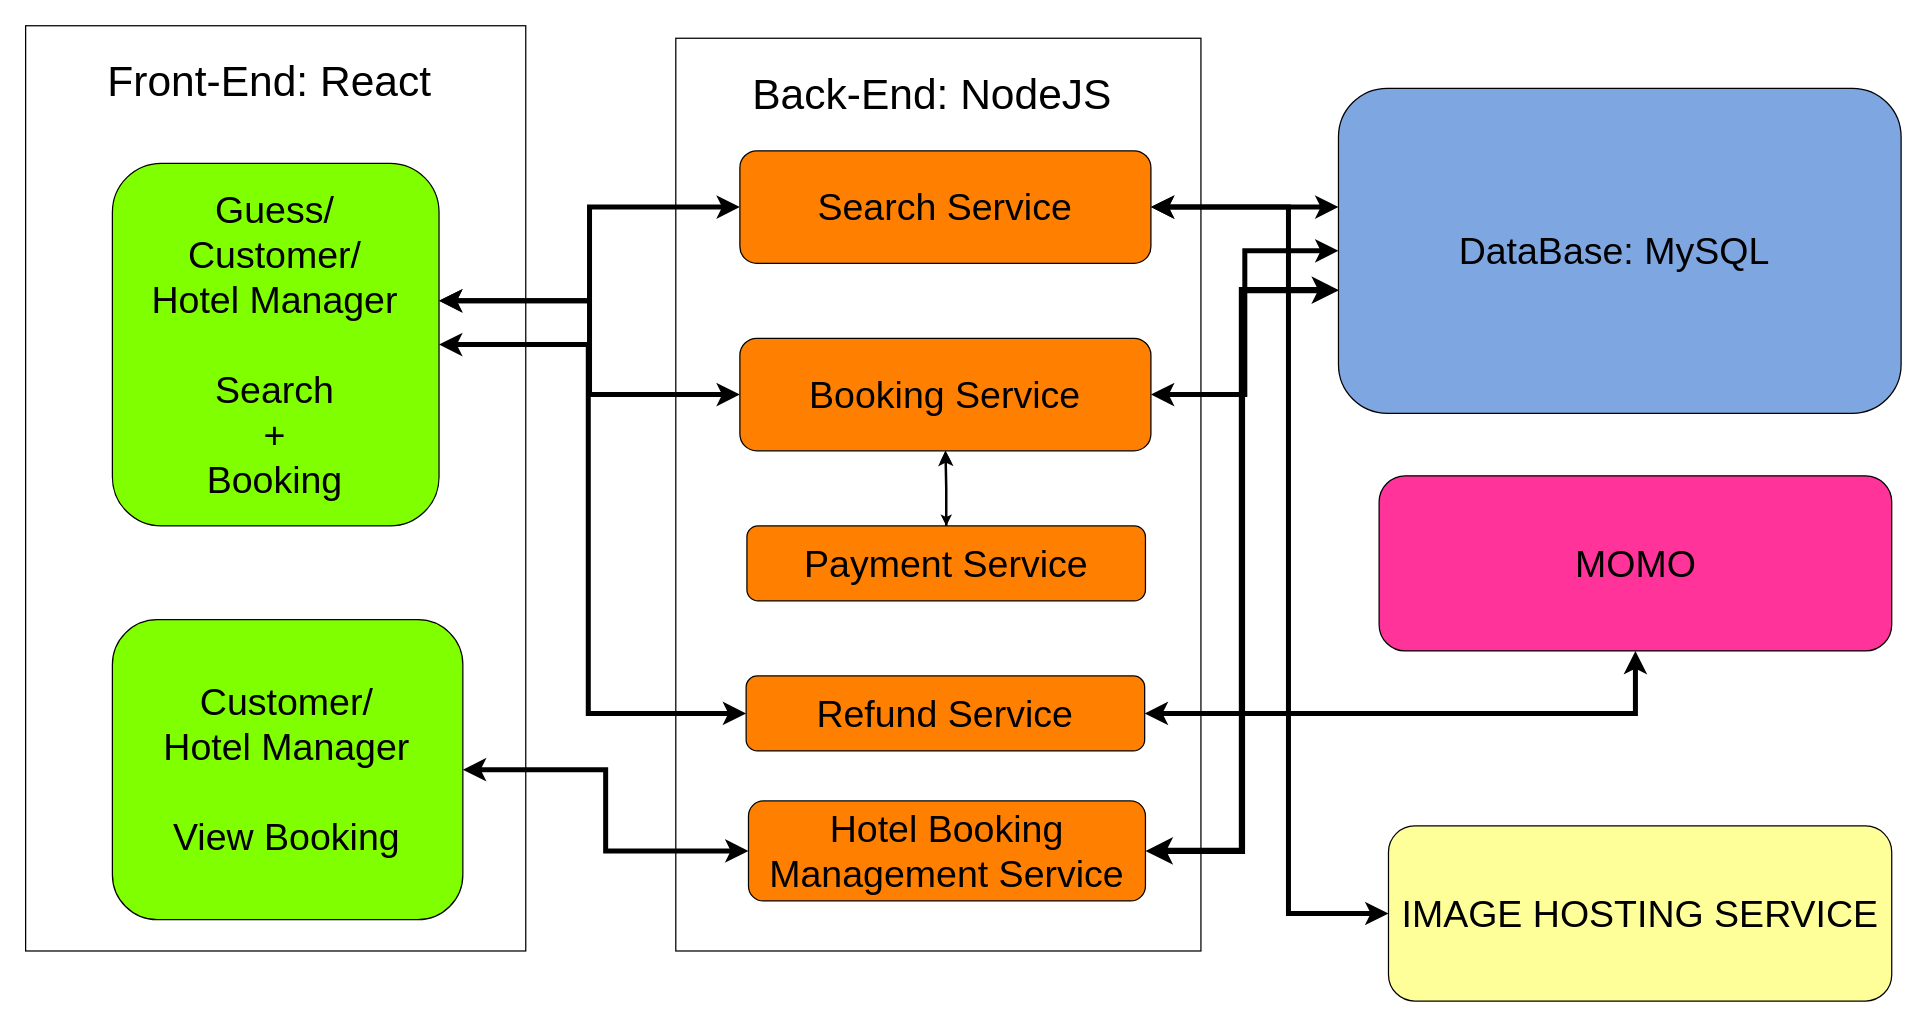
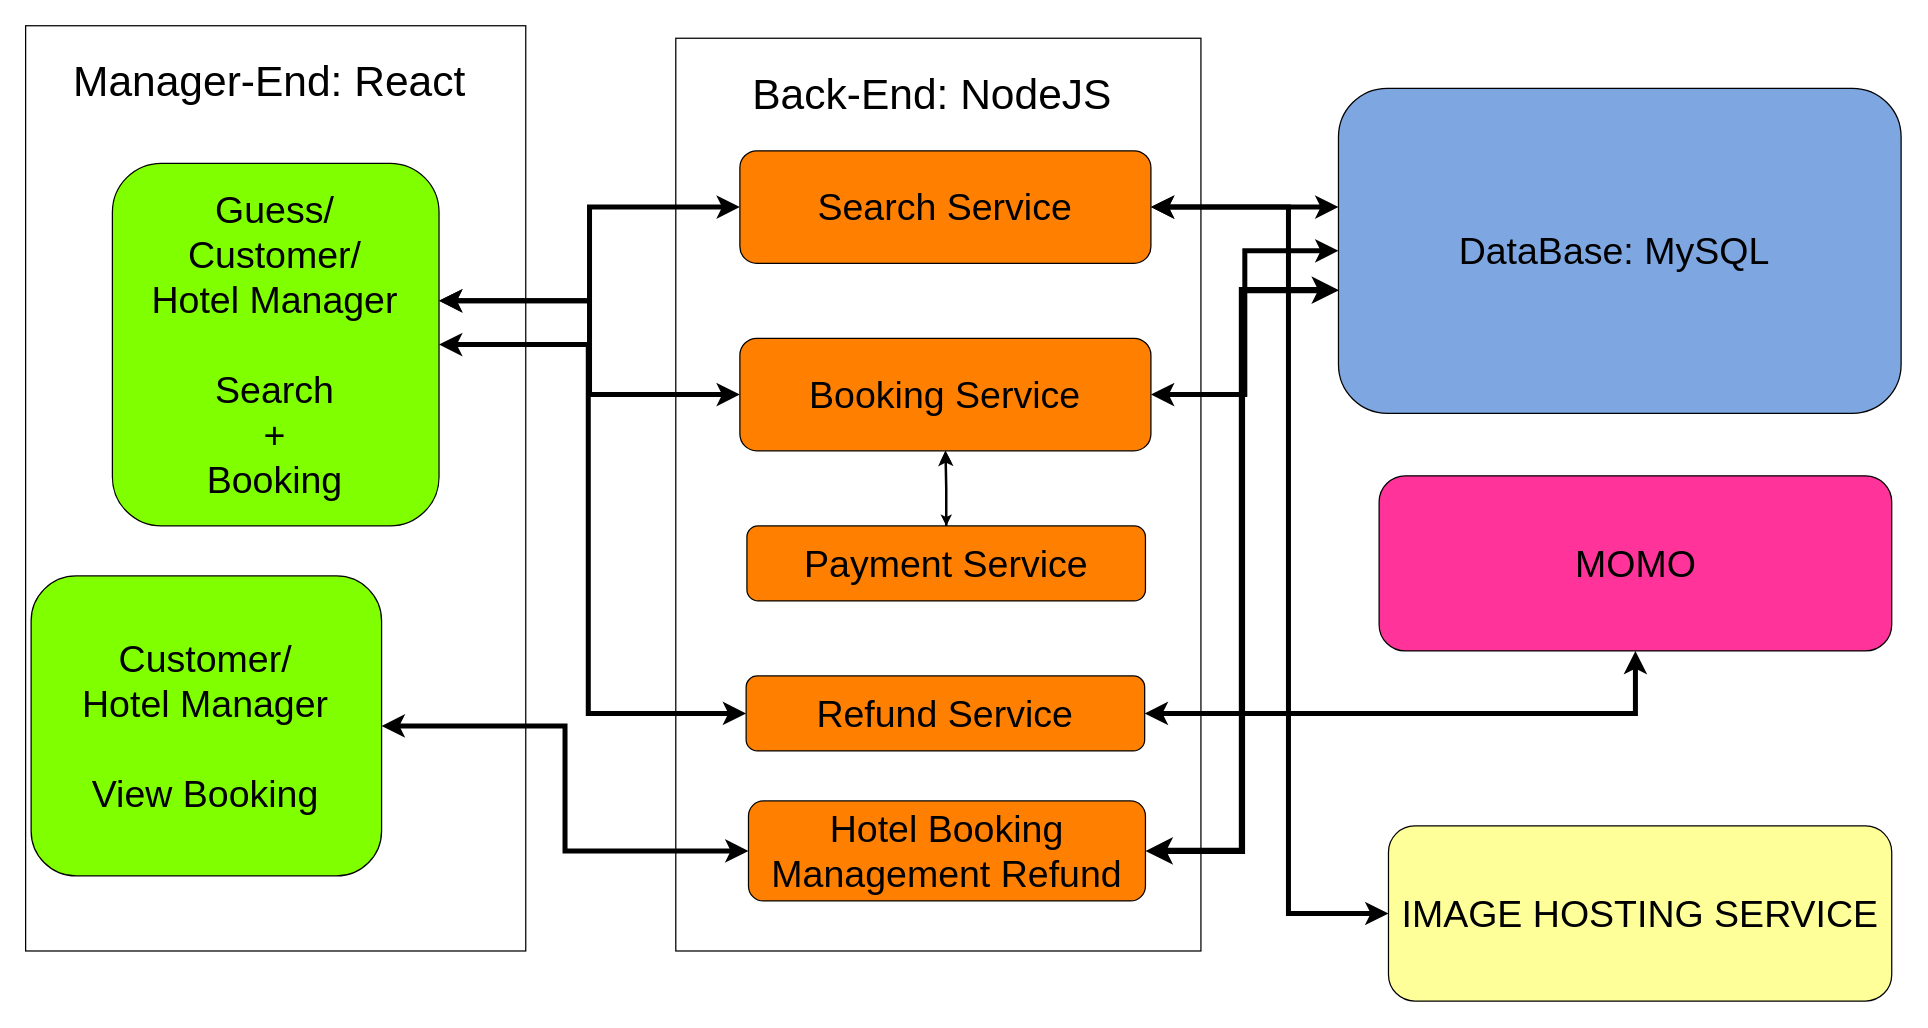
  <mxCell id="0" />
  <mxCell id="1" parent="0" />
  <mxCell id="2" value="" style="rounded=0;whiteSpace=wrap;html=1;fillColor=none;" parent="1" vertex="1"><mxGeometry x="20" y="20" width="400" height="740" as="geometry" /></mxCell>
  <mxCell id="3" value="" style="rounded=0;whiteSpace=wrap;html=1;fillColor=none;" parent="1" vertex="1"><mxGeometry x="540" y="30" width="420" height="730" as="geometry" /></mxCell>
  <mxCell id="4" style="edgeStyle=orthogonalEdgeStyle;rounded=0;orthogonalLoop=1;jettySize=auto;html=1;entryX=1;entryY=0.5;entryDx=0;entryDy=0;startArrow=classic;startFill=1;strokeWidth=4;" parent="1" source="5" target="13" edge="1"><mxGeometry relative="1" as="geometry"><Array as="points"><mxPoint x="1030" y="730" /><mxPoint x="1030" y="165" /></Array></mxGeometry></mxCell>
  <mxCell id="5" value="IMAGE HOSTING SERVICE" style="rounded=1;whiteSpace=wrap;html=1;fontSize=30;fillColor=#FFFF99;" parent="1" vertex="1"><mxGeometry x="1110" y="660" width="402.5" height="140" as="geometry" /></mxCell>
  <mxCell id="6" value="MOMO" style="rounded=1;whiteSpace=wrap;html=1;fontSize=30;fillColor=#FF3399;" parent="1" vertex="1"><mxGeometry x="1102.5" y="380" width="410" height="140" as="geometry" /></mxCell>
  <mxCell id="7" style="edgeStyle=orthogonalEdgeStyle;rounded=0;orthogonalLoop=1;jettySize=auto;html=1;startArrow=classic;startFill=1;strokeWidth=4;" parent="1" source="9" target="13" edge="1"><mxGeometry relative="1" as="geometry"><Array as="points"><mxPoint x="471" y="240" /><mxPoint x="471" y="165" /></Array></mxGeometry></mxCell>
  <mxCell id="8" style="edgeStyle=orthogonalEdgeStyle;rounded=0;orthogonalLoop=1;jettySize=auto;html=1;entryX=0;entryY=0.5;entryDx=0;entryDy=0;startArrow=classic;startFill=1;strokeWidth=4;" edge="1" parent="1" source="9" target="26"><mxGeometry relative="1" as="geometry"><Array as="points"><mxPoint x="470" y="275" /><mxPoint x="470" y="570" /></Array></mxGeometry></mxCell>
  <mxCell id="9" value="Guess/&lt;br&gt;Customer/&lt;br&gt;Hotel Manager&lt;br&gt;&lt;br&gt;Search &lt;br&gt;+&lt;br&gt;Booking" style="rounded=1;whiteSpace=wrap;html=1;fontSize=30;fillColor=#80FF00;" parent="1" vertex="1"><mxGeometry x="89.39" y="130" width="261.24" height="290" as="geometry" /></mxCell>
  <mxCell id="10" style="edgeStyle=orthogonalEdgeStyle;rounded=0;orthogonalLoop=1;jettySize=auto;html=1;startArrow=classic;startFill=1;strokeWidth=4;" parent="1" source="11" target="21" edge="1"><mxGeometry relative="1" as="geometry" /></mxCell>
- <mxCell id="11" value="Customer/&lt;br style=&quot;border-color: var(--border-color);&quot;&gt;Hotel Manager&lt;br&gt;&lt;br&gt;View Booking&lt;br&gt;" style="rounded=1;whiteSpace=wrap;html=1;fontSize=30;fillColor=#80FF00;" parent="1" vertex="1"><mxGeometry x="89.39" y="495" width="280.3" height="240" as="geometry" /></mxCell>
+ <mxCell id="11" value="Customer/&lt;br style=&quot;border-color: var(--border-color);&quot;&gt;Hotel Manager&lt;br&gt;&lt;br&gt;View Booking&lt;br&gt;" style="rounded=1;whiteSpace=wrap;html=1;fontSize=30;fillColor=#80FF00;" parent="1" vertex="1"><mxGeometry x="24.39" y="460" width="280.3" height="240" as="geometry" /></mxCell>
  <mxCell id="12" style="edgeStyle=orthogonalEdgeStyle;rounded=0;orthogonalLoop=1;jettySize=auto;html=1;startArrow=classic;startFill=1;strokeWidth=4;" parent="1" source="13" target="22" edge="1"><mxGeometry relative="1" as="geometry"><Array as="points"><mxPoint x="1040" y="165" /><mxPoint x="1040" y="165" /></Array></mxGeometry></mxCell>
  <mxCell id="13" value="Search Service" style="rounded=1;whiteSpace=wrap;html=1;fontSize=30;fillColor=#FF8000;" parent="1" vertex="1"><mxGeometry x="591.25" y="120" width="328.75" height="90" as="geometry" /></mxCell>
  <mxCell id="14" style="edgeStyle=orthogonalEdgeStyle;rounded=0;orthogonalLoop=1;jettySize=auto;html=1;startArrow=classic;startFill=1;strokeWidth=4;" parent="1" source="16" target="9" edge="1"><mxGeometry relative="1" as="geometry"><Array as="points"><mxPoint x="471" y="315" /><mxPoint x="471" y="240" /></Array></mxGeometry></mxCell>
  <mxCell id="15" style="edgeStyle=orthogonalEdgeStyle;rounded=0;orthogonalLoop=1;jettySize=auto;html=1;startArrow=classic;startFill=1;strokeWidth=4;" parent="1" source="16" target="22" edge="1"><mxGeometry relative="1" as="geometry" /></mxCell>
  <mxCell id="16" value="Booking Service" style="rounded=1;whiteSpace=wrap;html=1;fontSize=30;fillColor=#FF8000;" parent="1" vertex="1"><mxGeometry x="591.25" y="270" width="328.75" height="90" as="geometry" /></mxCell>
  <mxCell id="17" value="" style="edgeStyle=orthogonalEdgeStyle;rounded=0;orthogonalLoop=1;jettySize=auto;html=1;startArrow=classic;startFill=1;" parent="1" source="19" target="16" edge="1"><mxGeometry relative="1" as="geometry" /></mxCell>
  <mxCell id="18" value="" style="edgeStyle=orthogonalEdgeStyle;rounded=0;orthogonalLoop=1;jettySize=auto;html=1;strokeWidth=2;" parent="1" source="19" target="16" edge="1"><mxGeometry relative="1" as="geometry" /></mxCell>
  <mxCell id="19" value="Payment Service" style="rounded=1;whiteSpace=wrap;html=1;fontSize=30;fillColor=#FF8000;" parent="1" vertex="1"><mxGeometry x="596.88" y="420" width="318.75" height="60" as="geometry" /></mxCell>
  <mxCell id="20" style="edgeStyle=orthogonalEdgeStyle;rounded=0;orthogonalLoop=1;jettySize=auto;html=1;entryX=0.001;entryY=0.621;entryDx=0;entryDy=0;entryPerimeter=0;strokeWidth=5;startArrow=classic;startFill=1;" edge="1" parent="1" source="21" target="22"><mxGeometry relative="1" as="geometry" /></mxCell>
- <mxCell id="21" value="Hotel Booking Management Service" style="rounded=1;whiteSpace=wrap;html=1;fontSize=30;fillColor=#FF8000;" parent="1" vertex="1"><mxGeometry x="598.13" y="640" width="317.5" height="80" as="geometry" /></mxCell>
+ <mxCell id="21" value="Hotel Booking Management Refund" style="rounded=1;whiteSpace=wrap;html=1;fontSize=30;fillColor=#FF8000;" parent="1" vertex="1"><mxGeometry x="598.13" y="640" width="317.5" height="80" as="geometry" /></mxCell>
  <mxCell id="22" value="DataBase: MySQL&amp;nbsp;" style="rounded=1;whiteSpace=wrap;html=1;fontSize=30;fillColor=#7EA6E0;" parent="1" vertex="1"><mxGeometry x="1070" y="70" width="450" height="260" as="geometry" /></mxCell>
- <mxCell id="23" value="Front-End: React&amp;nbsp;" style="text;html=1;strokeColor=none;fillColor=none;align=center;verticalAlign=middle;whiteSpace=wrap;rounded=0;fontSize=34;" parent="1" vertex="1"><mxGeometry x="28.13" y="50" width="383.75" height="30" as="geometry" /></mxCell>
+ <mxCell id="23" value="Manager-End: React&amp;nbsp;" style="text;html=1;strokeColor=none;fillColor=none;align=center;verticalAlign=middle;whiteSpace=wrap;rounded=0;fontSize=34;" parent="1" vertex="1"><mxGeometry x="28.13" y="50" width="383.75" height="30" as="geometry" /></mxCell>
  <mxCell id="24" value="Back-End: NodeJS&amp;nbsp;" style="text;html=1;strokeColor=none;fillColor=none;align=center;verticalAlign=middle;whiteSpace=wrap;rounded=0;fontSize=34;" parent="1" vertex="1"><mxGeometry x="558.12" y="60" width="383.75" height="30" as="geometry" /></mxCell>
  <mxCell id="25" style="edgeStyle=orthogonalEdgeStyle;rounded=0;orthogonalLoop=1;jettySize=auto;html=1;entryX=0.5;entryY=1;entryDx=0;entryDy=0;strokeWidth=4;startArrow=classic;startFill=1;" edge="1" parent="1" source="26" target="6"><mxGeometry relative="1" as="geometry" /></mxCell>
  <mxCell id="26" value="Refund Service" style="rounded=1;whiteSpace=wrap;html=1;fontSize=30;fillColor=#FF8000;" vertex="1" parent="1"><mxGeometry x="596.25" y="540" width="318.75" height="60" as="geometry" /></mxCell>
